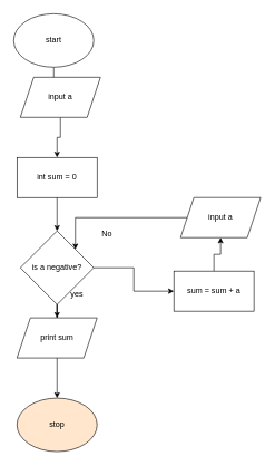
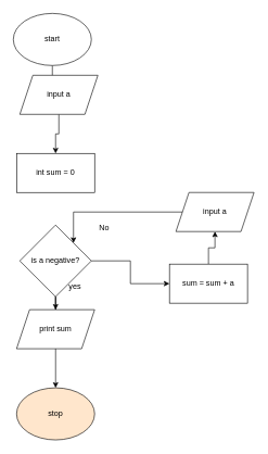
  <mxCell id="0" />
  <mxCell id="1" parent="0" />
  <mxCell id="2" value="" style="edgeStyle=orthogonalEdgeStyle;rounded=0;orthogonalLoop=1;jettySize=auto;html=1;" edge="1" parent="1" source="3" target="5"><mxGeometry relative="1" as="geometry" /></mxCell>
  <mxCell id="3" value="start" style="ellipse;whiteSpace=wrap;html=1;" vertex="1" parent="1"><mxGeometry x="20" y="20" width="120" height="80" as="geometry" /></mxCell>
  <mxCell id="4" value="" style="edgeStyle=orthogonalEdgeStyle;rounded=0;orthogonalLoop=1;jettySize=auto;html=1;" edge="1" parent="1" source="5" target="10"><mxGeometry relative="1" as="geometry" /></mxCell>
  <mxCell id="5" value="input a" style="shape=parallelogram;perimeter=parallelogramPerimeter;whiteSpace=wrap;html=1;fixedSize=1;" vertex="1" parent="1"><mxGeometry x="30" y="115" width="120" height="60" as="geometry" /></mxCell>
  <mxCell id="6" value="" style="edgeStyle=orthogonalEdgeStyle;rounded=0;orthogonalLoop=1;jettySize=auto;html=1;" edge="1" parent="1" source="8" target="12"><mxGeometry relative="1" as="geometry" /></mxCell>
  <mxCell id="7" value="" style="edgeStyle=orthogonalEdgeStyle;rounded=0;orthogonalLoop=1;jettySize=auto;html=1;" edge="1" parent="1" source="8" target="16"><mxGeometry relative="1" as="geometry" /></mxCell>
  <mxCell id="8" value="is a negative?" style="rhombus;whiteSpace=wrap;html=1;" vertex="1" parent="1"><mxGeometry x="30" y="345" width="110" height="110" as="geometry" /></mxCell>
- <mxCell id="9" value="" style="edgeStyle=orthogonalEdgeStyle;rounded=0;orthogonalLoop=1;jettySize=auto;html=1;" edge="1" parent="1" source="10" target="8"><mxGeometry relative="1" as="geometry" /></mxCell>
  <mxCell id="10" value="int sum = 0" style="rounded=0;whiteSpace=wrap;html=1;" vertex="1" parent="1"><mxGeometry x="25" y="235" width="120" height="60" as="geometry" /></mxCell>
  <mxCell id="11" value="" style="edgeStyle=orthogonalEdgeStyle;rounded=0;orthogonalLoop=1;jettySize=auto;html=1;" edge="1" parent="1" source="12" target="13"><mxGeometry relative="1" as="geometry" /></mxCell>
  <mxCell id="12" value="print sum" style="shape=parallelogram;perimeter=parallelogramPerimeter;whiteSpace=wrap;html=1;fixedSize=1;" vertex="1" parent="1"><mxGeometry x="25" y="475" width="120" height="60" as="geometry" /></mxCell>
  <mxCell id="13" value="stop" style="ellipse;whiteSpace=wrap;html=1;fillColor=#ffe6cc;" vertex="1" parent="1"><mxGeometry x="25" y="595" width="120" height="80" as="geometry" /></mxCell>
  <mxCell id="14" value="yes" style="text;html=1;strokeColor=none;fillColor=none;align=center;verticalAlign=middle;whiteSpace=wrap;rounded=0;" vertex="1" parent="1"><mxGeometry x="85" y="425" width="60" height="30" as="geometry" /></mxCell>
  <mxCell id="15" value="" style="edgeStyle=orthogonalEdgeStyle;rounded=0;orthogonalLoop=1;jettySize=auto;html=1;" edge="1" parent="1" source="16" target="18"><mxGeometry relative="1" as="geometry" /></mxCell>
  <mxCell id="16" value="sum = sum + a" style="rounded=0;whiteSpace=wrap;html=1;" vertex="1" parent="1"><mxGeometry x="260" y="405" width="120" height="60" as="geometry" /></mxCell>
  <mxCell id="17" style="edgeStyle=orthogonalEdgeStyle;rounded=0;orthogonalLoop=1;jettySize=auto;html=1;exitX=0;exitY=0.5;exitDx=0;exitDy=0;entryX=1;entryY=0;entryDx=0;entryDy=0;" edge="1" parent="1" source="18" target="8"><mxGeometry relative="1" as="geometry"><mxPoint x="90" y="325" as="targetPoint" /><Array as="points"><mxPoint x="113" y="325" /></Array></mxGeometry></mxCell>
  <mxCell id="18" value="input a" style="shape=parallelogram;perimeter=parallelogramPerimeter;whiteSpace=wrap;html=1;fixedSize=1;" vertex="1" parent="1"><mxGeometry x="270" y="295" width="120" height="60" as="geometry" /></mxCell>
  <mxCell id="19" value="No" style="text;html=1;strokeColor=none;fillColor=none;align=center;verticalAlign=middle;whiteSpace=wrap;rounded=0;" vertex="1" parent="1"><mxGeometry x="130" y="335" width="60" height="30" as="geometry" /></mxCell>
